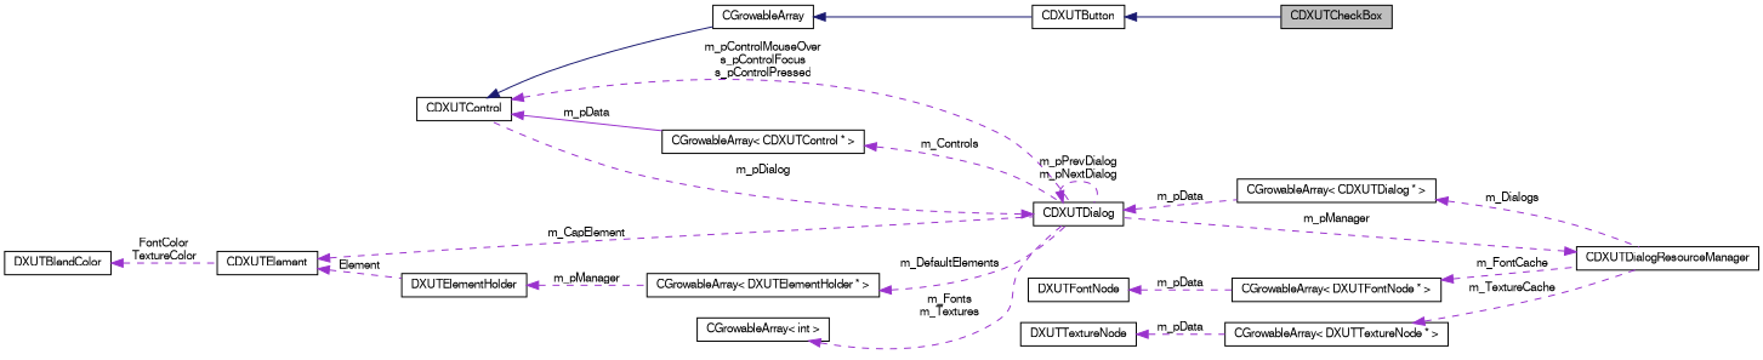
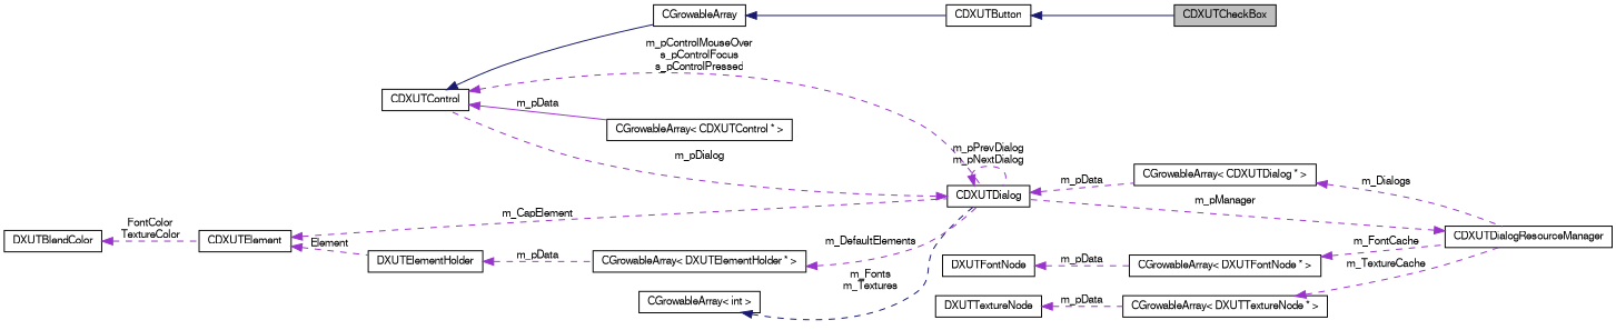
  digraph {
    rankdir=LR
    node [color=black fillcolor=white fontname=FreeSans fontsize=10 shape=record style=filled]
    edge [color=darkorchid3 dir=back fontname=FreeSans fontsize=10 labelfontname=FreeSans labelfontsize=10 style=dashed]
    n1 [fillcolor=grey75 fontcolor=black height=0.2 label=CDXUTCheckBox width=0.4]
    n2 [height=0.2 label=CDXUTButton width=0.4]
    n3 [height=0.2 label=CGrowableArray width=0.4]
    n4 [height=0.2 label=CDXUTControl width=0.4]
    n5 [height=0.2 label=CDXUTDialog width=0.4]
    n6 [height=0.2 label="CGrowableArray\< CDXUTControl * \>" width=0.4]
    n7 [height=0.2 label="CGrowableArray\< CDXUTDialog * \>" width=0.4]
    n8 [height=0.2 label=CDXUTElement width=0.4]
    n9 [height=0.2 label=DXUTElementHolder width=0.4]
    n10 [height=0.2 label="CGrowableArray\< DXUTElementHolder * \>" width=0.4]
    n11 [height=0.2 label=DXUTBlendColor width=0.4]
    n12 [height=0.2 label=CDXUTDialogResourceManager width=0.4]
    n13 [height=0.2 label="CGrowableArray\< int \>" width=0.4]
    n14 [height=0.2 label="CGrowableArray\< DXUTFontNode * \>" width=0.4]
    n15 [height=0.2 label=DXUTFontNode width=0.4]
    n16 [height=0.2 label="CGrowableArray\< DXUTTextureNode * \>" width=0.4]
    n17 [height=0.2 label=DXUTTextureNode width=0.4]
    n2 -> n1 [color=midnightblue style=solid]
    n3 -> n2 [color=midnightblue style=solid]
    n4 -> n3 [color=midnightblue style=solid]
    n4 -> n5 [label="m_pControlMouseOver\ns_pControlFocus\ns_pControlPressed"]
    n4 -> n6 [label=m_pData style=solid]
    n5 -> n4 [label=m_pDialog]
    n5 -> n5 [label="m_pPrevDialog\nm_pNextDialog"]
    n5 -> n7 [label=m_pData]
-   n6 -> n5 [label=m_Controls]
    n7 -> n12 [label=m_Dialogs]
    n8 -> n5 [label=m_CapElement]
    n8 -> n9 [label=Element]
-   n9 -> n10 [label=m_pManager]
+   n9 -> n10 [label=m_pData]
    n10 -> n5 [label=m_DefaultElements]
    n11 -> n8 [label="FontColor\nTextureColor"]
    n12 -> n5 [label=m_pManager]
-   n13 -> n5 [label="m_Fonts\nm_Textures"]
+   n13 -> n5 [color=midnightblue label="m_Fonts\nm_Textures"]
    n14 -> n12 [label=m_FontCache]
    n15 -> n14 [label=m_pData]
    n16 -> n12 [label=m_TextureCache]
    n17 -> n16 [label=m_pData]
  }
